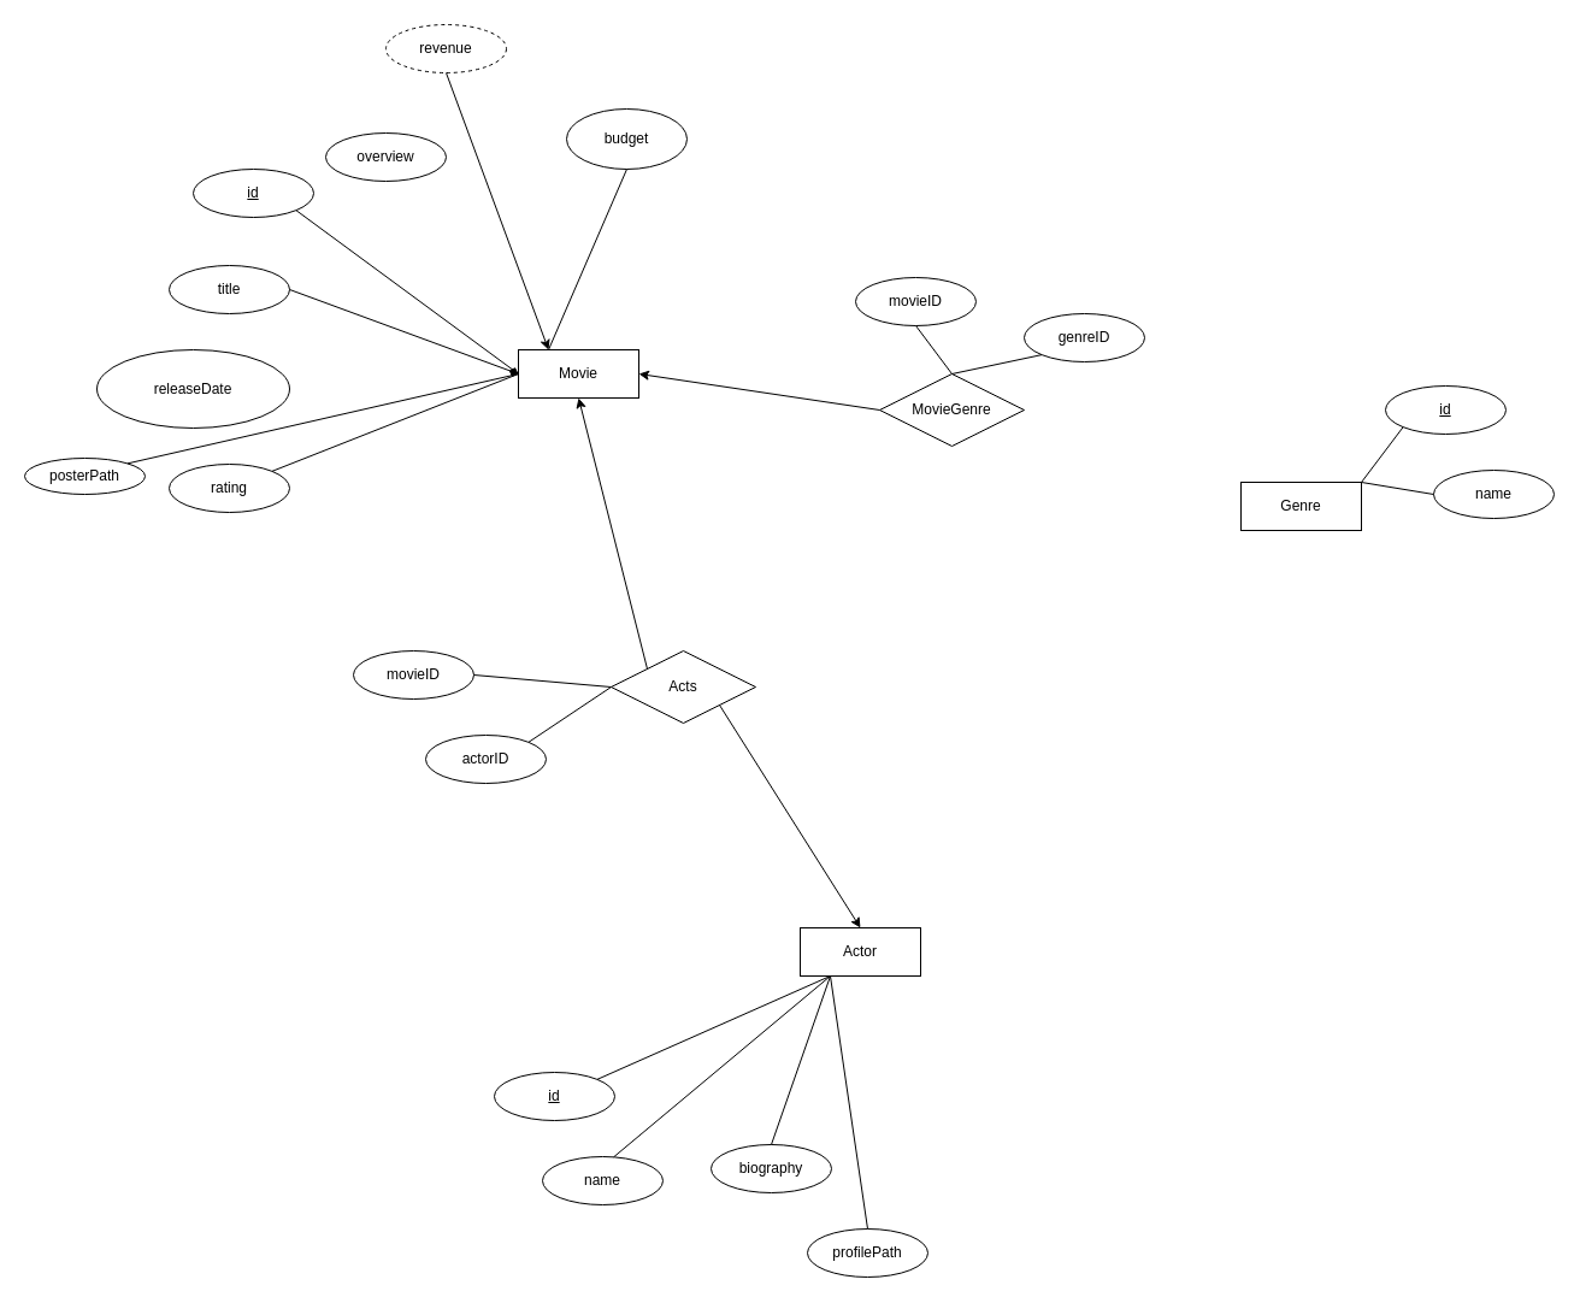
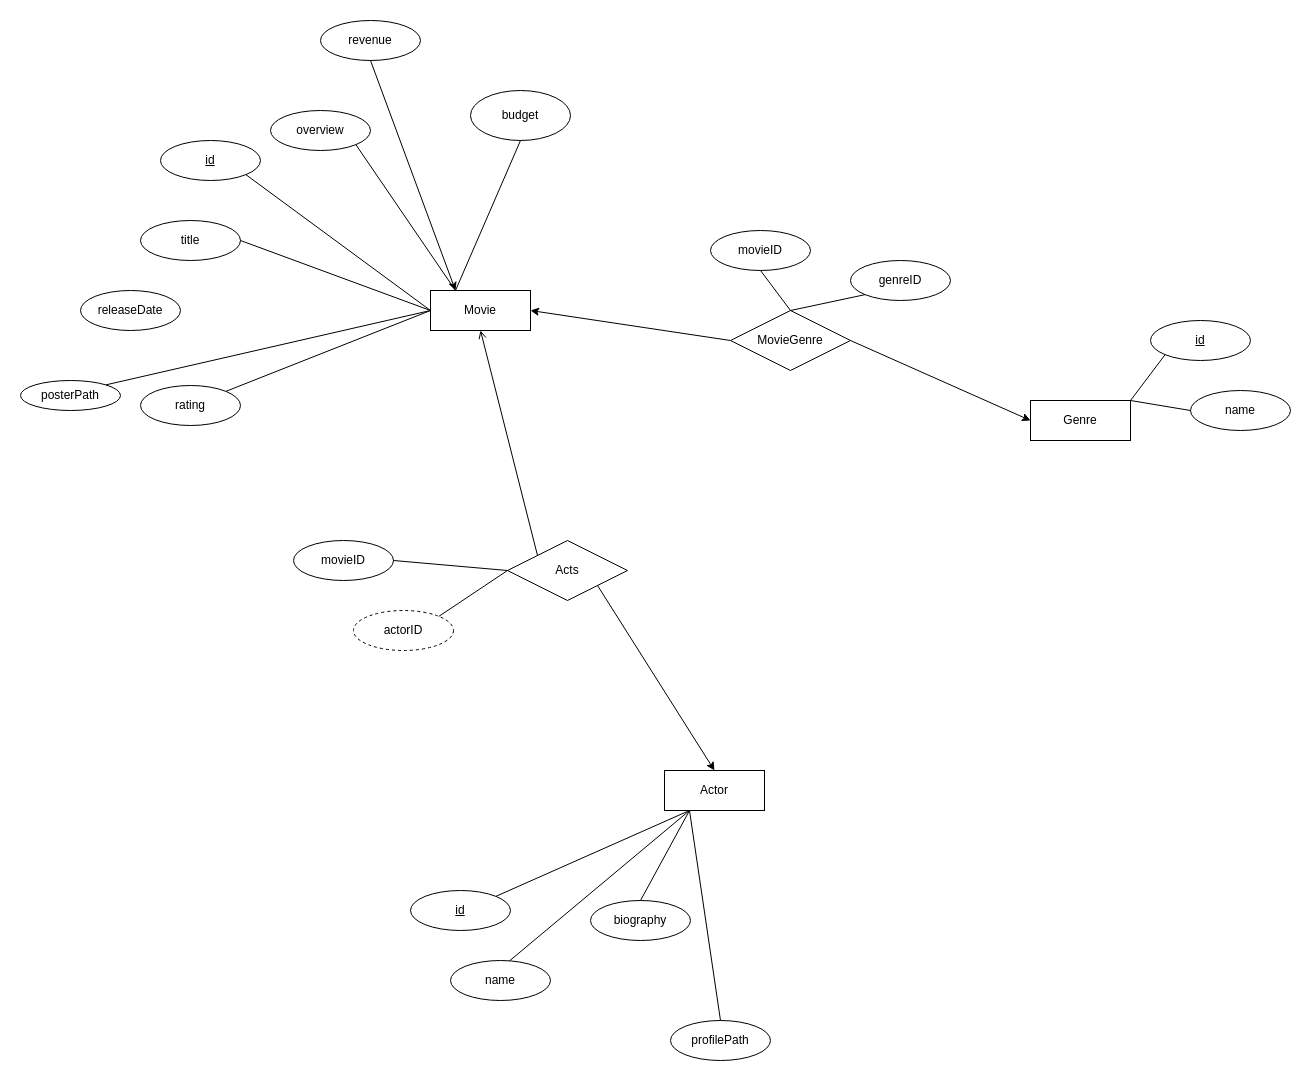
  <mxCell id="0" />
  <mxCell id="1" parent="0" />
  <mxCell id="2" value="Movie" style="whiteSpace=wrap;html=1;align=center;" parent="1" vertex="1"><mxGeometry x="430" y="290" width="100" height="40" as="geometry" /></mxCell>
  <mxCell id="3" value="id" style="ellipse;whiteSpace=wrap;html=1;align=center;fontStyle=4;" parent="1" vertex="1"><mxGeometry x="160" y="140" width="100" height="40" as="geometry" /></mxCell>
  <mxCell id="4" value="title" style="ellipse;whiteSpace=wrap;html=1;align=center;" parent="1" vertex="1"><mxGeometry x="140" y="220" width="100" height="40" as="geometry" /></mxCell>
  <mxCell id="5" value="" style="endArrow=none;html=1;rounded=0;exitX=1;exitY=1;exitDx=0;exitDy=0;entryX=0;entryY=0.5;entryDx=0;entryDy=0;" parent="1" source="3" target="2" edge="1"><mxGeometry relative="1" as="geometry"><mxPoint x="488" y="220" as="sourcePoint" /><mxPoint x="648" y="220" as="targetPoint" /></mxGeometry></mxCell>
- <mxCell id="6" value="" style="endArrow=diamond;html=1;rounded=0;exitX=1;exitY=0.5;exitDx=0;exitDy=0;entryX=0;entryY=0.5;entryDx=0;entryDy=0;" parent="1" source="4" target="2" edge="1"><mxGeometry relative="1" as="geometry"><mxPoint x="570" y="320" as="sourcePoint" /><mxPoint x="730" y="320" as="targetPoint" /></mxGeometry></mxCell>
+ <mxCell id="6" value="" style="endArrow=none;html=1;rounded=0;exitX=1;exitY=0.5;exitDx=0;exitDy=0;entryX=0;entryY=0.5;entryDx=0;entryDy=0;" parent="1" source="4" target="2" edge="1"><mxGeometry relative="1" as="geometry"><mxPoint x="570" y="320" as="sourcePoint" /><mxPoint x="730" y="320" as="targetPoint" /></mxGeometry></mxCell>
  <mxCell id="7" value="Genre" style="whiteSpace=wrap;html=1;align=center;" vertex="1" parent="1"><mxGeometry x="1030" y="400" width="100" height="40" as="geometry" /></mxCell>
  <mxCell id="8" value="id" style="ellipse;whiteSpace=wrap;html=1;align=center;fontStyle=4;" vertex="1" parent="1"><mxGeometry x="1150" y="320" width="100" height="40" as="geometry" /></mxCell>
  <mxCell id="9" value="name" style="ellipse;whiteSpace=wrap;html=1;align=center;" vertex="1" parent="1"><mxGeometry x="1190" y="390" width="100" height="40" as="geometry" /></mxCell>
  <mxCell id="10" value="MovieGenre" style="shape=rhombus;perimeter=rhombusPerimeter;whiteSpace=wrap;html=1;align=center;" vertex="1" parent="1"><mxGeometry x="730" y="310" width="120" height="60" as="geometry" /></mxCell>
  <mxCell id="11" value="" style="endArrow=classic;html=1;exitX=0;exitY=0.5;exitDx=0;exitDy=0;entryX=1;entryY=0.5;entryDx=0;entryDy=0;" edge="1" parent="1" source="10" target="2"><mxGeometry width="50" height="50" relative="1" as="geometry"><mxPoint x="730" y="480" as="sourcePoint" /><mxPoint x="780" y="430" as="targetPoint" /></mxGeometry></mxCell>
+ <mxCell id="12" value="" style="endArrow=classic;html=1;exitX=1;exitY=0.5;exitDx=0;exitDy=0;entryX=0;entryY=0.5;entryDx=0;entryDy=0;" edge="1" parent="1" source="10" target="7"><mxGeometry width="50" height="50" relative="1" as="geometry"><mxPoint x="730" y="480" as="sourcePoint" /><mxPoint x="780" y="430" as="targetPoint" /></mxGeometry></mxCell>
  <mxCell id="13" value="" style="endArrow=none;html=1;rounded=0;entryX=0;entryY=1;entryDx=0;entryDy=0;exitX=1;exitY=0;exitDx=0;exitDy=0;" edge="1" parent="1" source="7" target="8"><mxGeometry relative="1" as="geometry"><mxPoint x="890" y="450" as="sourcePoint" /><mxPoint x="1050" y="450" as="targetPoint" /></mxGeometry></mxCell>
  <mxCell id="14" value="" style="endArrow=none;html=1;rounded=0;exitX=1;exitY=0;exitDx=0;exitDy=0;entryX=0;entryY=0.5;entryDx=0;entryDy=0;" edge="1" parent="1" source="7" target="9"><mxGeometry relative="1" as="geometry"><mxPoint x="890" y="450" as="sourcePoint" /><mxPoint x="1050" y="450" as="targetPoint" /></mxGeometry></mxCell>
  <mxCell id="15" value="movieID" style="ellipse;whiteSpace=wrap;html=1;align=center;" vertex="1" parent="1"><mxGeometry x="710" y="230" width="100" height="40" as="geometry" /></mxCell>
  <mxCell id="16" value="genreID" style="ellipse;whiteSpace=wrap;html=1;align=center;" vertex="1" parent="1"><mxGeometry x="850" y="260" width="100" height="40" as="geometry" /></mxCell>
  <mxCell id="17" value="" style="endArrow=none;html=1;rounded=0;exitX=0.5;exitY=1;exitDx=0;exitDy=0;entryX=0.5;entryY=0;entryDx=0;entryDy=0;" edge="1" parent="1" source="15" target="10"><mxGeometry relative="1" as="geometry"><mxPoint x="750" y="380" as="sourcePoint" /><mxPoint x="910" y="380" as="targetPoint" /></mxGeometry></mxCell>
  <mxCell id="18" value="" style="endArrow=none;html=1;rounded=0;entryX=0;entryY=1;entryDx=0;entryDy=0;exitX=0.5;exitY=0;exitDx=0;exitDy=0;" edge="1" parent="1" source="10" target="16"><mxGeometry relative="1" as="geometry"><mxPoint x="750" y="380" as="sourcePoint" /><mxPoint x="910" y="380" as="targetPoint" /></mxGeometry></mxCell>
  <mxCell id="19" value="Actor" style="whiteSpace=wrap;html=1;align=center;" vertex="1" parent="1"><mxGeometry x="664" y="770" width="100" height="40" as="geometry" /></mxCell>
  <mxCell id="20" value="id" style="ellipse;whiteSpace=wrap;html=1;align=center;fontStyle=4;" vertex="1" parent="1"><mxGeometry x="410" y="890" width="100" height="40" as="geometry" /></mxCell>
  <mxCell id="21" value="name" style="ellipse;whiteSpace=wrap;html=1;align=center;" vertex="1" parent="1"><mxGeometry x="450" y="960" width="100" height="40" as="geometry" /></mxCell>
  <mxCell id="22" value="" style="endArrow=none;html=1;rounded=0;exitX=1;exitY=0;exitDx=0;exitDy=0;entryX=0.25;entryY=1;entryDx=0;entryDy=0;" edge="1" parent="1" source="20" target="19"><mxGeometry relative="1" as="geometry"><mxPoint x="674" y="810" as="sourcePoint" /><mxPoint x="834" y="810" as="targetPoint" /></mxGeometry></mxCell>
  <mxCell id="23" value="" style="endArrow=none;html=1;rounded=0;exitX=0.592;exitY=0.006;exitDx=0;exitDy=0;exitPerimeter=0;entryX=0.25;entryY=1;entryDx=0;entryDy=0;" edge="1" parent="1" source="21" target="19"><mxGeometry relative="1" as="geometry"><mxPoint x="674" y="810" as="sourcePoint" /><mxPoint x="834" y="810" as="targetPoint" /></mxGeometry></mxCell>
  <mxCell id="24" value="Acts" style="shape=rhombus;perimeter=rhombusPerimeter;whiteSpace=wrap;html=1;align=center;" vertex="1" parent="1"><mxGeometry x="507" y="540" width="120" height="60" as="geometry" /></mxCell>
- <mxCell id="25" value="" style="endArrow=classic;html=1;exitX=0;exitY=0;exitDx=0;exitDy=0;entryX=0.5;entryY=1;entryDx=0;entryDy=0;" edge="1" parent="1" source="24" target="2"><mxGeometry width="50" height="50" relative="1" as="geometry"><mxPoint x="510" y="650" as="sourcePoint" /><mxPoint x="560" y="600" as="targetPoint" /></mxGeometry></mxCell>
+ <mxCell id="25" value="" style="endArrow=open;html=1;exitX=0;exitY=0;exitDx=0;exitDy=0;entryX=0.5;entryY=1;entryDx=0;entryDy=0;" edge="1" parent="1" source="24" target="2"><mxGeometry width="50" height="50" relative="1" as="geometry"><mxPoint x="510" y="650" as="sourcePoint" /><mxPoint x="560" y="600" as="targetPoint" /></mxGeometry></mxCell>
  <mxCell id="26" value="" style="endArrow=classic;html=1;exitX=1;exitY=1;exitDx=0;exitDy=0;entryX=0.5;entryY=0;entryDx=0;entryDy=0;" edge="1" parent="1" source="24" target="19"><mxGeometry width="50" height="50" relative="1" as="geometry"><mxPoint x="530" y="710" as="sourcePoint" /><mxPoint x="580" y="660" as="targetPoint" /></mxGeometry></mxCell>
  <mxCell id="27" value="movieID" style="ellipse;whiteSpace=wrap;html=1;align=center;" vertex="1" parent="1"><mxGeometry x="293" y="540" width="100" height="40" as="geometry" /></mxCell>
- <mxCell id="28" value="actorID" style="ellipse;whiteSpace=wrap;html=1;align=center;" vertex="1" parent="1"><mxGeometry x="353" y="610" width="100" height="40" as="geometry" /></mxCell>
+ <mxCell id="28" value="actorID" style="ellipse;whiteSpace=wrap;html=1;align=center;dashed=1;" vertex="1" parent="1"><mxGeometry x="353" y="610" width="100" height="40" as="geometry" /></mxCell>
  <mxCell id="29" value="" style="endArrow=none;html=1;rounded=0;exitX=1;exitY=0.5;exitDx=0;exitDy=0;entryX=0;entryY=0.5;entryDx=0;entryDy=0;" edge="1" parent="1" source="27" target="24"><mxGeometry relative="1" as="geometry"><mxPoint x="453" y="620" as="sourcePoint" /><mxPoint x="613" y="620" as="targetPoint" /></mxGeometry></mxCell>
  <mxCell id="30" value="" style="endArrow=none;html=1;rounded=0;exitX=1;exitY=0;exitDx=0;exitDy=0;entryX=0;entryY=0.5;entryDx=0;entryDy=0;" edge="1" parent="1" source="28" target="24"><mxGeometry relative="1" as="geometry"><mxPoint x="453" y="620" as="sourcePoint" /><mxPoint x="613" y="620" as="targetPoint" /></mxGeometry></mxCell>
- <mxCell id="31" value="revenue" style="ellipse;whiteSpace=wrap;html=1;align=center;dashed=1;" vertex="1" parent="1"><mxGeometry x="320" y="20" width="100" height="40" as="geometry" /></mxCell>
+ <mxCell id="31" value="revenue" style="ellipse;whiteSpace=wrap;html=1;align=center;" vertex="1" parent="1"><mxGeometry x="320" y="20" width="100" height="40" as="geometry" /></mxCell>
  <mxCell id="32" value="budget" style="ellipse;whiteSpace=wrap;html=1;align=center;" vertex="1" parent="1"><mxGeometry x="470" y="90" width="100" height="50" as="geometry" /></mxCell>
  <mxCell id="33" value="" style="endArrow=classic;html=1;rounded=0;exitX=0.5;exitY=1;exitDx=0;exitDy=0;entryX=0.25;entryY=0;entryDx=0;entryDy=0;" edge="1" parent="1" source="31" target="2"><mxGeometry relative="1" as="geometry"><mxPoint x="620" y="430" as="sourcePoint" /><mxPoint x="780" y="430" as="targetPoint" /></mxGeometry></mxCell>
  <mxCell id="34" value="" style="endArrow=none;html=1;rounded=0;exitX=0.5;exitY=1;exitDx=0;exitDy=0;entryX=0.25;entryY=0;entryDx=0;entryDy=0;" edge="1" parent="1" source="32" target="2"><mxGeometry relative="1" as="geometry"><mxPoint x="620" y="430" as="sourcePoint" /><mxPoint x="780" y="430" as="targetPoint" /></mxGeometry></mxCell>
- <mxCell id="35" value="releaseDate" style="ellipse;whiteSpace=wrap;html=1;align=center;" vertex="1" parent="1"><mxGeometry x="80" y="290" width="160" height="65" as="geometry" /></mxCell>
+ <mxCell id="35" value="releaseDate" style="ellipse;whiteSpace=wrap;html=1;align=center;" vertex="1" parent="1"><mxGeometry x="80" y="290" width="100" height="40" as="geometry" /></mxCell>
  <mxCell id="36" value="posterPath" style="ellipse;whiteSpace=wrap;html=1;align=center;" vertex="1" parent="1"><mxGeometry x="20" y="380" width="100" height="30" as="geometry" /></mxCell>
  <mxCell id="37" value="" style="endArrow=none;html=1;rounded=0;exitX=1;exitY=0;exitDx=0;exitDy=0;entryX=0;entryY=0.5;entryDx=0;entryDy=0;" edge="1" parent="1" source="36" target="2"><mxGeometry relative="1" as="geometry"><mxPoint x="460" y="440" as="sourcePoint" /><mxPoint x="620" y="440" as="targetPoint" /></mxGeometry></mxCell>
- <mxCell id="38" value="biography" style="ellipse;whiteSpace=wrap;html=1;align=center;" vertex="1" parent="1"><mxGeometry x="590" y="950" width="100" height="40" as="geometry" /></mxCell>
+ <mxCell id="38" value="biography" style="ellipse;whiteSpace=wrap;html=1;align=center;" vertex="1" parent="1"><mxGeometry x="590" y="900" width="100" height="40" as="geometry" /></mxCell>
  <mxCell id="39" value="rating" style="ellipse;whiteSpace=wrap;html=1;align=center;" vertex="1" parent="1"><mxGeometry x="140" y="385" width="100" height="40" as="geometry" /></mxCell>
  <mxCell id="40" value="" style="endArrow=none;html=1;rounded=0;exitX=1;exitY=0;exitDx=0;exitDy=0;entryX=0;entryY=0.5;entryDx=0;entryDy=0;" edge="1" parent="1" source="39" target="2"><mxGeometry relative="1" as="geometry"><mxPoint x="460" y="440" as="sourcePoint" /><mxPoint x="620" y="440" as="targetPoint" /></mxGeometry></mxCell>
  <mxCell id="41" value="" style="endArrow=none;html=1;rounded=0;exitX=0.5;exitY=0;exitDx=0;exitDy=0;entryX=0.25;entryY=1;entryDx=0;entryDy=0;" edge="1" parent="1" source="38" target="19"><mxGeometry relative="1" as="geometry"><mxPoint x="510" y="760" as="sourcePoint" /><mxPoint x="670" y="760" as="targetPoint" /></mxGeometry></mxCell>
  <mxCell id="42" value="profilePath" style="ellipse;whiteSpace=wrap;html=1;align=center;" vertex="1" parent="1"><mxGeometry x="670" y="1020" width="100" height="40" as="geometry" /></mxCell>
  <mxCell id="43" value="" style="endArrow=none;html=1;rounded=0;exitX=0.25;exitY=1;exitDx=0;exitDy=0;entryX=0.5;entryY=0;entryDx=0;entryDy=0;" edge="1" parent="1" source="19" target="42"><mxGeometry relative="1" as="geometry"><mxPoint x="310" y="990" as="sourcePoint" /><mxPoint x="470" y="990" as="targetPoint" /></mxGeometry></mxCell>
  <mxCell id="44" value="overview" style="ellipse;whiteSpace=wrap;html=1;align=center;" vertex="1" parent="1"><mxGeometry x="270" y="110" width="100" height="40" as="geometry" /></mxCell>
+ <mxCell id="45" value="" style="endArrow=none;html=1;rounded=0;exitX=1;exitY=1;exitDx=0;exitDy=0;entryX=0.25;entryY=0;entryDx=0;entryDy=0;" edge="1" parent="1" source="44" target="2"><mxGeometry relative="1" as="geometry"><mxPoint x="490" y="330" as="sourcePoint" /><mxPoint x="650" y="330" as="targetPoint" /></mxGeometry></mxCell>
